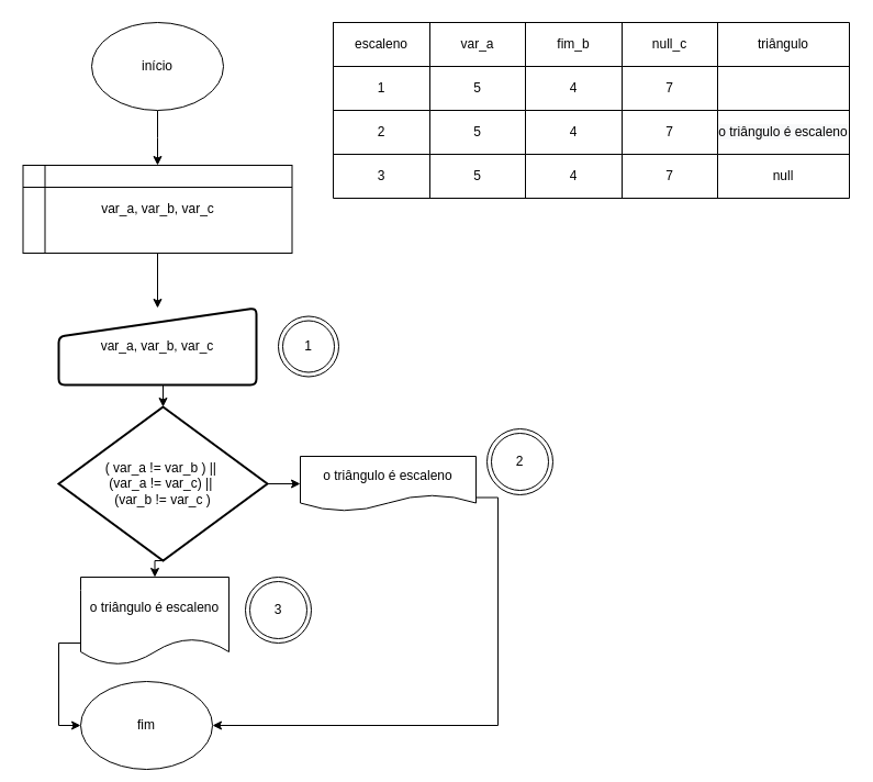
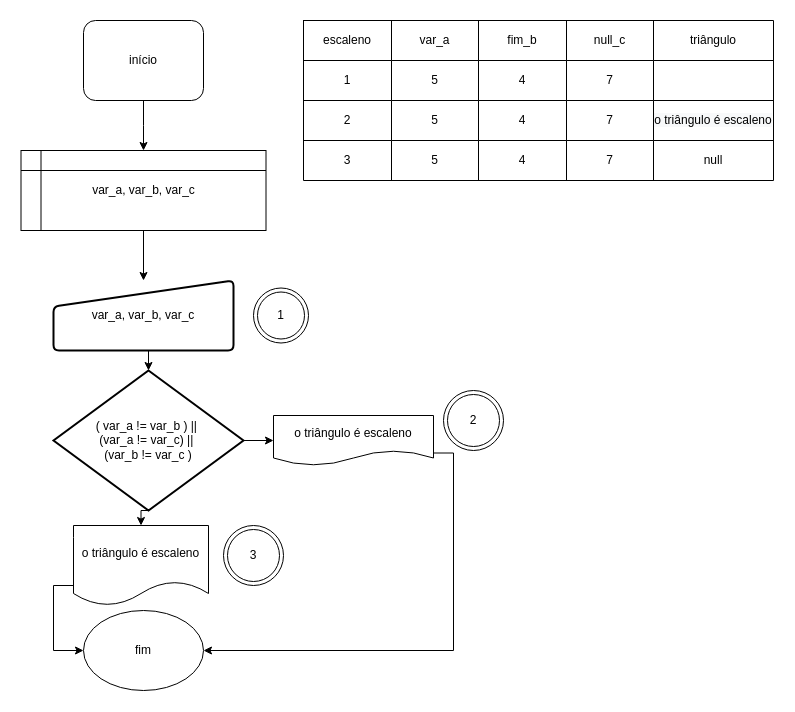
  <mxCell id="0" />
  <mxCell id="1" parent="0" />
  <mxCell id="2" style="edgeStyle=orthogonalEdgeStyle;rounded=0;orthogonalLoop=1;jettySize=auto;html=1;exitX=0.5;exitY=1;exitDx=0;exitDy=0;" parent="1" source="3" edge="1"><mxGeometry relative="1" as="geometry"><mxPoint x="143" y="150" as="targetPoint" /></mxGeometry></mxCell>
- <mxCell id="3" value="início" style="ellipse;whiteSpace=wrap;html=1;" parent="1" vertex="1"><mxGeometry x="83" y="20" width="120" height="80" as="geometry" /></mxCell>
+ <mxCell id="3" value="início" style="whiteSpace=wrap;html=1;rounded=1;" parent="1" vertex="1"><mxGeometry x="83" y="20" width="120" height="80" as="geometry" /></mxCell>
  <mxCell id="4" style="edgeStyle=orthogonalEdgeStyle;rounded=0;orthogonalLoop=1;jettySize=auto;html=1;exitX=0.5;exitY=1;exitDx=0;exitDy=0;entryX=0.5;entryY=0;entryDx=0;entryDy=0;" parent="1" source="5" target="7" edge="1"><mxGeometry relative="1" as="geometry" /></mxCell>
  <mxCell id="5" value="var_a, var_b, var_c" style="shape=internalStorage;whiteSpace=wrap;html=1;backgroundOutline=1;" parent="1" vertex="1"><mxGeometry x="20.5" y="150" width="245" height="80" as="geometry" /></mxCell>
  <mxCell id="6" style="edgeStyle=orthogonalEdgeStyle;rounded=0;orthogonalLoop=1;jettySize=auto;html=1;exitX=0.5;exitY=1;exitDx=0;exitDy=0;entryX=0.5;entryY=0;entryDx=0;entryDy=0;entryPerimeter=0;" parent="1" source="7" target="10" edge="1"><mxGeometry relative="1" as="geometry" /></mxCell>
  <mxCell id="7" value="var_a, var_b, var_c" style="html=1;strokeWidth=2;shape=manualInput;whiteSpace=wrap;rounded=1;size=26;arcSize=11;" parent="1" vertex="1"><mxGeometry x="53" y="280" width="180" height="70" as="geometry" /></mxCell>
  <mxCell id="8" style="edgeStyle=orthogonalEdgeStyle;rounded=0;orthogonalLoop=1;jettySize=auto;html=1;exitX=1;exitY=0.5;exitDx=0;exitDy=0;exitPerimeter=0;" parent="1" source="10" target="18" edge="1"><mxGeometry relative="1" as="geometry" /></mxCell>
  <mxCell id="9" style="edgeStyle=orthogonalEdgeStyle;rounded=0;orthogonalLoop=1;jettySize=auto;html=1;exitX=0.5;exitY=1;exitDx=0;exitDy=0;exitPerimeter=0;entryX=0.5;entryY=0;entryDx=0;entryDy=0;" parent="1" source="10" target="13" edge="1"><mxGeometry relative="1" as="geometry" /></mxCell>
  <mxCell id="10" value="( var_a != var_b ) ||&amp;nbsp;&lt;br&gt;(var_a != var_c) ||&amp;nbsp;&lt;br&gt;(var_b != var_c )" style="strokeWidth=2;html=1;shape=mxgraph.flowchart.decision;whiteSpace=wrap;" parent="1" vertex="1"><mxGeometry x="53" y="370" width="190" height="140" as="geometry" /></mxCell>
- <mxCell id="11" value="fim" style="ellipse;whiteSpace=wrap;html=1;" parent="1" vertex="1"><mxGeometry x="73" y="620" width="120" height="80" as="geometry" /></mxCell>
+ <mxCell id="11" value="fim" style="ellipse;whiteSpace=wrap;html=1;" parent="1" vertex="1"><mxGeometry x="83" y="610" width="120" height="80" as="geometry" /></mxCell>
  <mxCell id="12" style="edgeStyle=orthogonalEdgeStyle;rounded=0;orthogonalLoop=1;jettySize=auto;html=1;exitX=0;exitY=0.75;exitDx=0;exitDy=0;entryX=0;entryY=0.5;entryDx=0;entryDy=0;" parent="1" source="13" target="11" edge="1"><mxGeometry relative="1" as="geometry" /></mxCell>
  <mxCell id="13" value="o triângulo é escaleno" style="shape=document;whiteSpace=wrap;html=1;boundedLbl=1;" parent="1" vertex="1"><mxGeometry x="73" y="525" width="135" height="80" as="geometry" /></mxCell>
  <mxCell id="14" value="1" style="ellipse;shape=doubleEllipse;whiteSpace=wrap;html=1;aspect=fixed;" parent="1" vertex="1"><mxGeometry x="253" y="287.5" width="55" height="55" as="geometry" /></mxCell>
  <mxCell id="15" value="2" style="ellipse;shape=doubleEllipse;whiteSpace=wrap;html=1;aspect=fixed;" parent="1" vertex="1"><mxGeometry x="443" y="390" width="60" height="60" as="geometry" /></mxCell>
  <mxCell id="16" value="3&lt;br&gt;" style="ellipse;shape=doubleEllipse;whiteSpace=wrap;html=1;aspect=fixed;" parent="1" vertex="1"><mxGeometry x="223" y="525" width="60" height="60" as="geometry" /></mxCell>
  <mxCell id="17" style="edgeStyle=orthogonalEdgeStyle;rounded=0;orthogonalLoop=1;jettySize=auto;html=1;exitX=1;exitY=0.75;exitDx=0;exitDy=0;entryX=1;entryY=0.5;entryDx=0;entryDy=0;" parent="1" source="18" target="11" edge="1"><mxGeometry relative="1" as="geometry" /></mxCell>
  <mxCell id="18" value="o triângulo é escaleno" style="shape=document;whiteSpace=wrap;html=1;boundedLbl=1;" parent="1" vertex="1"><mxGeometry x="273" y="415" width="160" height="50" as="geometry" /></mxCell>
  <mxCell id="19" value="" style="shape=table;html=1;whiteSpace=wrap;startSize=0;container=1;collapsible=0;childLayout=tableLayout;" parent="1" vertex="1"><mxGeometry x="303" y="20" width="470" height="160.0" as="geometry" /></mxCell>
  <mxCell id="20" value="" style="shape=partialRectangle;html=1;whiteSpace=wrap;collapsible=0;dropTarget=0;pointerEvents=0;fillColor=none;top=0;left=0;bottom=0;right=0;points=[[0,0.5],[1,0.5]];portConstraint=eastwest;" parent="19" vertex="1"><mxGeometry width="470" height="40" as="geometry" /></mxCell>
  <mxCell id="21" value="escaleno" style="shape=partialRectangle;html=1;whiteSpace=wrap;connectable=0;fillColor=none;top=0;left=0;bottom=0;right=0;overflow=hidden;" parent="20" vertex="1"><mxGeometry width="88" height="40" as="geometry" /></mxCell>
  <mxCell id="22" value="var_a" style="shape=partialRectangle;html=1;whiteSpace=wrap;connectable=0;fillColor=none;top=0;left=0;bottom=0;right=0;overflow=hidden;" parent="20" vertex="1"><mxGeometry x="88" width="87" height="40" as="geometry" /></mxCell>
  <mxCell id="23" value="fim_b" style="shape=partialRectangle;html=1;whiteSpace=wrap;connectable=0;fillColor=none;top=0;left=0;bottom=0;right=0;overflow=hidden;" parent="20" vertex="1"><mxGeometry x="175" width="88" height="40" as="geometry" /></mxCell>
  <mxCell id="24" value="null_c" style="shape=partialRectangle;html=1;whiteSpace=wrap;connectable=0;fillColor=none;top=0;left=0;bottom=0;right=0;overflow=hidden;" parent="20" vertex="1"><mxGeometry x="263" width="87" height="40" as="geometry" /></mxCell>
  <mxCell id="25" value="triângulo" style="shape=partialRectangle;html=1;whiteSpace=wrap;connectable=0;fillColor=none;top=0;left=0;bottom=0;right=0;overflow=hidden;" parent="20" vertex="1"><mxGeometry x="350" width="120" height="40" as="geometry" /></mxCell>
  <mxCell id="26" value="" style="shape=partialRectangle;html=1;whiteSpace=wrap;collapsible=0;dropTarget=0;pointerEvents=0;fillColor=none;top=0;left=0;bottom=0;right=0;points=[[0,0.5],[1,0.5]];portConstraint=eastwest;" parent="19" vertex="1"><mxGeometry y="40" width="470" height="40" as="geometry" /></mxCell>
  <mxCell id="27" value="1" style="shape=partialRectangle;html=1;whiteSpace=wrap;connectable=0;fillColor=none;top=0;left=0;bottom=0;right=0;overflow=hidden;" parent="26" vertex="1"><mxGeometry width="88" height="40" as="geometry" /></mxCell>
  <mxCell id="28" value="5" style="shape=partialRectangle;html=1;whiteSpace=wrap;connectable=0;fillColor=none;top=0;left=0;bottom=0;right=0;overflow=hidden;" parent="26" vertex="1"><mxGeometry x="88" width="87" height="40" as="geometry" /></mxCell>
  <mxCell id="29" value="4" style="shape=partialRectangle;html=1;whiteSpace=wrap;connectable=0;fillColor=none;top=0;left=0;bottom=0;right=0;overflow=hidden;" parent="26" vertex="1"><mxGeometry x="175" width="88" height="40" as="geometry" /></mxCell>
  <mxCell id="30" value="7" style="shape=partialRectangle;html=1;whiteSpace=wrap;connectable=0;fillColor=none;top=0;left=0;bottom=0;right=0;overflow=hidden;" parent="26" vertex="1"><mxGeometry x="263" width="87" height="40" as="geometry" /></mxCell>
  <mxCell id="31" style="shape=partialRectangle;html=1;whiteSpace=wrap;connectable=0;fillColor=none;top=0;left=0;bottom=0;right=0;overflow=hidden;" parent="26" vertex="1"><mxGeometry x="350" width="120" height="40" as="geometry" /></mxCell>
  <mxCell id="32" value="" style="shape=partialRectangle;html=1;whiteSpace=wrap;collapsible=0;dropTarget=0;pointerEvents=0;fillColor=none;top=0;left=0;bottom=0;right=0;points=[[0,0.5],[1,0.5]];portConstraint=eastwest;" parent="19" vertex="1"><mxGeometry y="80" width="470" height="40" as="geometry" /></mxCell>
  <mxCell id="33" value="2" style="shape=partialRectangle;html=1;whiteSpace=wrap;connectable=0;fillColor=none;top=0;left=0;bottom=0;right=0;overflow=hidden;" parent="32" vertex="1"><mxGeometry width="88" height="40" as="geometry" /></mxCell>
  <mxCell id="34" value="5" style="shape=partialRectangle;html=1;whiteSpace=wrap;connectable=0;fillColor=none;top=0;left=0;bottom=0;right=0;overflow=hidden;" parent="32" vertex="1"><mxGeometry x="88" width="87" height="40" as="geometry" /></mxCell>
  <mxCell id="35" value="4" style="shape=partialRectangle;html=1;whiteSpace=wrap;connectable=0;fillColor=none;top=0;left=0;bottom=0;right=0;overflow=hidden;" parent="32" vertex="1"><mxGeometry x="175" width="88" height="40" as="geometry" /></mxCell>
  <mxCell id="36" value="7" style="shape=partialRectangle;html=1;whiteSpace=wrap;connectable=0;fillColor=none;top=0;left=0;bottom=0;right=0;overflow=hidden;" parent="32" vertex="1"><mxGeometry x="263" width="87" height="40" as="geometry" /></mxCell>
  <mxCell id="37" value="&lt;span style=&quot;color: rgb(0 , 0 , 0) ; font-family: &amp;#34;helvetica&amp;#34; ; font-size: 12px ; font-style: normal ; font-weight: 400 ; letter-spacing: normal ; text-align: center ; text-indent: 0px ; text-transform: none ; word-spacing: 0px ; background-color: rgb(248 , 249 , 250) ; display: inline ; float: none&quot;&gt;o triângulo é escaleno&lt;/span&gt;" style="shape=partialRectangle;html=1;whiteSpace=wrap;connectable=0;fillColor=none;top=0;left=0;bottom=0;right=0;overflow=hidden;" parent="32" vertex="1"><mxGeometry x="350" width="120" height="40" as="geometry" /></mxCell>
  <mxCell id="38" style="shape=partialRectangle;html=1;whiteSpace=wrap;collapsible=0;dropTarget=0;pointerEvents=0;fillColor=none;top=0;left=0;bottom=0;right=0;points=[[0,0.5],[1,0.5]];portConstraint=eastwest;" parent="19" vertex="1"><mxGeometry y="120" width="470" height="40" as="geometry" /></mxCell>
  <mxCell id="39" value="3" style="shape=partialRectangle;html=1;whiteSpace=wrap;connectable=0;fillColor=none;top=0;left=0;bottom=0;right=0;overflow=hidden;" parent="38" vertex="1"><mxGeometry width="88" height="40" as="geometry" /></mxCell>
  <mxCell id="40" value="5" style="shape=partialRectangle;html=1;whiteSpace=wrap;connectable=0;fillColor=none;top=0;left=0;bottom=0;right=0;overflow=hidden;" parent="38" vertex="1"><mxGeometry x="88" width="87" height="40" as="geometry" /></mxCell>
  <mxCell id="41" value="4" style="shape=partialRectangle;html=1;whiteSpace=wrap;connectable=0;fillColor=none;top=0;left=0;bottom=0;right=0;overflow=hidden;" parent="38" vertex="1"><mxGeometry x="175" width="88" height="40" as="geometry" /></mxCell>
  <mxCell id="42" value="7" style="shape=partialRectangle;html=1;whiteSpace=wrap;connectable=0;fillColor=none;top=0;left=0;bottom=0;right=0;overflow=hidden;" parent="38" vertex="1"><mxGeometry x="263" width="87" height="40" as="geometry" /></mxCell>
  <mxCell id="43" value="null" style="shape=partialRectangle;html=1;whiteSpace=wrap;connectable=0;fillColor=none;top=0;left=0;bottom=0;right=0;overflow=hidden;" parent="38" vertex="1"><mxGeometry x="350" width="120" height="40" as="geometry" /></mxCell>
